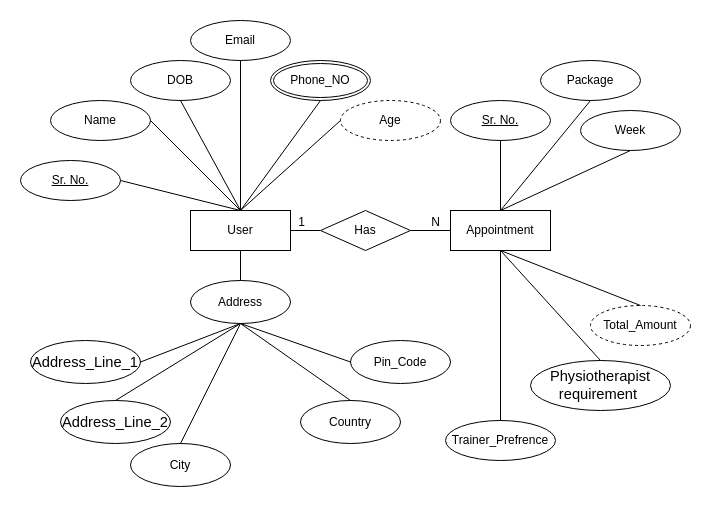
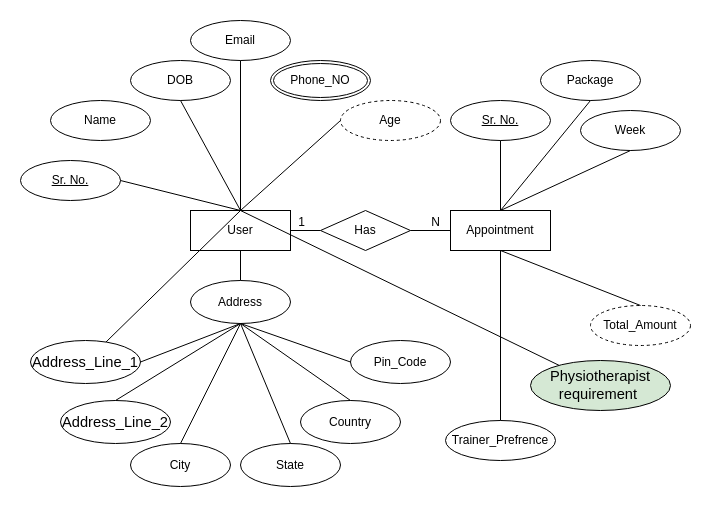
  <mxCell id="0" />
  <mxCell id="1" parent="0" />
  <mxCell id="2" value="Name" style="ellipse;whiteSpace=wrap;html=1;align=center;" parent="1" vertex="1"><mxGeometry x="50" y="100" width="100" height="40" as="geometry" /></mxCell>
  <mxCell id="3" value="User" style="whiteSpace=wrap;html=1;align=center;" parent="1" vertex="1"><mxGeometry x="190" y="210" width="100" height="40" as="geometry" /></mxCell>
  <mxCell id="4" value="DOB" style="ellipse;whiteSpace=wrap;html=1;align=center;" parent="1" vertex="1"><mxGeometry x="130" y="60" width="100" height="40" as="geometry" /></mxCell>
  <mxCell id="5" value="Email" style="ellipse;whiteSpace=wrap;html=1;align=center;" parent="1" vertex="1"><mxGeometry x="190" y="20" width="100" height="40" as="geometry" /></mxCell>
  <mxCell id="6" value="Address" style="ellipse;whiteSpace=wrap;html=1;align=center;" parent="1" vertex="1"><mxGeometry x="190" y="280" width="100" height="43" as="geometry" /></mxCell>
  <mxCell id="7" value="City" style="ellipse;whiteSpace=wrap;html=1;align=center;" parent="1" vertex="1"><mxGeometry x="130" y="443" width="100" height="43" as="geometry" /></mxCell>
  <mxCell id="8" value="&lt;span id=&quot;docs-internal-guid-7f4886b5-7fff-5111-8bc1-76f98fca6006&quot;&gt;&lt;span style=&quot;font-size: 11pt ; font-family: &amp;#34;calibri&amp;#34; , sans-serif ; background-color: transparent ; vertical-align: baseline&quot;&gt;Address_Line_2&lt;/span&gt;&lt;/span&gt;" style="ellipse;whiteSpace=wrap;html=1;align=center;" parent="1" vertex="1"><mxGeometry x="60" y="400" width="110" height="43" as="geometry" /></mxCell>
  <mxCell id="9" value="&lt;span id=&quot;docs-internal-guid-7f4886b5-7fff-5111-8bc1-76f98fca6006&quot;&gt;&lt;span style=&quot;font-size: 11pt ; font-family: &amp;#34;calibri&amp;#34; , sans-serif ; background-color: transparent ; vertical-align: baseline&quot;&gt;Address_Line_1 &lt;/span&gt;&lt;/span&gt;" style="ellipse;whiteSpace=wrap;html=1;align=center;" parent="1" vertex="1"><mxGeometry x="30" y="340" width="110" height="43" as="geometry" /></mxCell>
  <mxCell id="10" value="Country" style="ellipse;whiteSpace=wrap;html=1;align=center;" parent="1" vertex="1"><mxGeometry x="300" y="400" width="100" height="43" as="geometry" /></mxCell>
+ <mxCell id="11" value="State" style="ellipse;whiteSpace=wrap;html=1;align=center;" parent="1" vertex="1"><mxGeometry x="240" y="443" width="100" height="43" as="geometry" /></mxCell>
  <mxCell id="12" value="Age" style="ellipse;whiteSpace=wrap;html=1;align=center;dashed=1;" parent="1" vertex="1"><mxGeometry x="340" y="100" width="100" height="40" as="geometry" /></mxCell>
  <mxCell id="13" value="Pin_Code" style="ellipse;whiteSpace=wrap;html=1;align=center;" parent="1" vertex="1"><mxGeometry x="350" y="340" width="100" height="43" as="geometry" /></mxCell>
  <mxCell id="14" value="" style="endArrow=none;html=1;exitX=0.5;exitY=1;exitDx=0;exitDy=0;entryX=0.5;entryY=0;entryDx=0;entryDy=0;" parent="1" source="6" target="10" edge="1"><mxGeometry width="50" height="50" relative="1" as="geometry"><mxPoint x="290" y="340" as="sourcePoint" /><mxPoint x="300" y="453" as="targetPoint" /></mxGeometry></mxCell>
  <mxCell id="15" value="" style="endArrow=none;html=1;exitX=0.5;exitY=1;exitDx=0;exitDy=0;entryX=0;entryY=0.5;entryDx=0;entryDy=0;" parent="1" source="6" target="13" edge="1"><mxGeometry width="50" height="50" relative="1" as="geometry"><mxPoint x="290" y="340" as="sourcePoint" /><mxPoint x="300" y="453" as="targetPoint" /></mxGeometry></mxCell>
  <mxCell id="16" value="" style="endArrow=none;html=1;entryX=0.5;entryY=1;entryDx=0;entryDy=0;exitX=0.5;exitY=0;exitDx=0;exitDy=0;" parent="1" source="6" target="3" edge="1"><mxGeometry width="50" height="50" relative="1" as="geometry"><mxPoint x="360" y="330" as="sourcePoint" /><mxPoint x="410" y="280" as="targetPoint" /></mxGeometry></mxCell>
+ <mxCell id="17" value="" style="endArrow=none;html=1;exitX=0.5;exitY=1;exitDx=0;exitDy=0;entryX=0.5;entryY=0;entryDx=0;entryDy=0;" parent="1" source="6" target="11" edge="1"><mxGeometry width="50" height="50" relative="1" as="geometry"><mxPoint x="290" y="340" as="sourcePoint" /><mxPoint x="300" y="453" as="targetPoint" /></mxGeometry></mxCell>
  <mxCell id="18" value="" style="endArrow=none;html=1;exitX=0.5;exitY=1;exitDx=0;exitDy=0;entryX=0.5;entryY=0;entryDx=0;entryDy=0;" parent="1" source="6" target="7" edge="1"><mxGeometry width="50" height="50" relative="1" as="geometry"><mxPoint x="290" y="340" as="sourcePoint" /><mxPoint x="300" y="453" as="targetPoint" /></mxGeometry></mxCell>
  <mxCell id="19" value="" style="endArrow=none;html=1;exitX=0.5;exitY=1;exitDx=0;exitDy=0;entryX=0.5;entryY=0;entryDx=0;entryDy=0;" parent="1" source="6" target="8" edge="1"><mxGeometry width="50" height="50" relative="1" as="geometry"><mxPoint x="290" y="340" as="sourcePoint" /><mxPoint x="300" y="453" as="targetPoint" /></mxGeometry></mxCell>
  <mxCell id="20" value="" style="endArrow=none;html=1;exitX=0.5;exitY=1;exitDx=0;exitDy=0;entryX=1;entryY=0.5;entryDx=0;entryDy=0;" parent="1" source="6" target="9" edge="1"><mxGeometry width="50" height="50" relative="1" as="geometry"><mxPoint x="290" y="340" as="sourcePoint" /><mxPoint x="300" y="453" as="targetPoint" /></mxGeometry></mxCell>
  <mxCell id="21" value="Phone_NO" style="ellipse;shape=doubleEllipse;margin=3;whiteSpace=wrap;html=1;align=center;" parent="1" vertex="1"><mxGeometry x="270" y="60" width="100" height="40" as="geometry" /></mxCell>
  <mxCell id="22" value="" style="endArrow=none;html=1;entryX=0.5;entryY=1;entryDx=0;entryDy=0;exitX=0.5;exitY=0;exitDx=0;exitDy=0;" parent="1" source="3" target="5" edge="1"><mxGeometry width="50" height="50" relative="1" as="geometry"><mxPoint x="250" y="290" as="sourcePoint" /><mxPoint x="250" y="260" as="targetPoint" /></mxGeometry></mxCell>
  <mxCell id="23" value="" style="endArrow=none;html=1;exitX=0.5;exitY=0;exitDx=0;exitDy=0;entryX=0.5;entryY=1;entryDx=0;entryDy=0;" parent="1" source="3" target="4" edge="1"><mxGeometry width="50" height="50" relative="1" as="geometry"><mxPoint x="240" y="210" as="sourcePoint" /><mxPoint x="210" y="80" as="targetPoint" /></mxGeometry></mxCell>
- <mxCell id="24" value="" style="endArrow=none;html=1;exitX=0.5;exitY=0;exitDx=0;exitDy=0;entryX=1;entryY=0.5;entryDx=0;entryDy=0;" parent="1" source="3" target="2" edge="1"><mxGeometry width="50" height="50" relative="1" as="geometry"><mxPoint x="240" y="210" as="sourcePoint" /><mxPoint x="210" y="80" as="targetPoint" /></mxGeometry></mxCell>
- <mxCell id="25" value="" style="endArrow=none;html=1;entryX=0.5;entryY=1;entryDx=0;entryDy=0;exitX=0.5;exitY=0;exitDx=0;exitDy=0;" parent="1" source="3" target="21" edge="1"><mxGeometry width="50" height="50" relative="1" as="geometry"><mxPoint x="250" y="290" as="sourcePoint" /><mxPoint x="250" y="260" as="targetPoint" /></mxGeometry></mxCell>
+ <mxCell id="24" value="" style="endArrow=none;html=1;exitX=0.5;exitY=0;exitDx=0;exitDy=0;" parent="1" source="3" target="34" edge="1"><mxGeometry width="50" height="50" relative="1" as="geometry"><mxPoint x="240" y="210" as="sourcePoint" /><mxPoint x="210" y="80" as="targetPoint" /></mxGeometry></mxCell>
+ <mxCell id="25" value="" style="endArrow=none;html=1;exitX=0.5;exitY=0;exitDx=0;exitDy=0;" parent="1" source="3" target="9" edge="1"><mxGeometry width="50" height="50" relative="1" as="geometry"><mxPoint x="250" y="290" as="sourcePoint" /><mxPoint x="250" y="260" as="targetPoint" /></mxGeometry></mxCell>
  <mxCell id="26" value="" style="endArrow=none;html=1;entryX=0;entryY=0.5;entryDx=0;entryDy=0;exitX=0.5;exitY=0;exitDx=0;exitDy=0;" parent="1" source="3" target="12" edge="1"><mxGeometry width="50" height="50" relative="1" as="geometry"><mxPoint x="250" y="290" as="sourcePoint" /><mxPoint x="250" y="260" as="targetPoint" /></mxGeometry></mxCell>
  <mxCell id="27" value="Appointment" style="whiteSpace=wrap;html=1;align=center;" parent="1" vertex="1"><mxGeometry x="450" y="210" width="100" height="40" as="geometry" /></mxCell>
  <mxCell id="28" value="Sr. No." style="ellipse;whiteSpace=wrap;html=1;align=center;fontStyle=4;" parent="1" vertex="1"><mxGeometry x="20" y="160" width="100" height="40" as="geometry" /></mxCell>
  <mxCell id="29" value="" style="endArrow=none;html=1;exitX=0.5;exitY=0;exitDx=0;exitDy=0;entryX=1;entryY=0.5;entryDx=0;entryDy=0;" parent="1" source="3" target="28" edge="1"><mxGeometry width="50" height="50" relative="1" as="geometry"><mxPoint x="240" y="210" as="sourcePoint" /><mxPoint x="210" y="80" as="targetPoint" /></mxGeometry></mxCell>
  <mxCell id="30" value="Sr. No." style="ellipse;whiteSpace=wrap;html=1;align=center;fontStyle=4;" parent="1" vertex="1"><mxGeometry x="450" y="100" width="100" height="40" as="geometry" /></mxCell>
  <mxCell id="31" value="" style="endArrow=none;html=1;entryX=0.5;entryY=1;entryDx=0;entryDy=0;exitX=0.5;exitY=0;exitDx=0;exitDy=0;" parent="1" source="27" target="30" edge="1"><mxGeometry width="50" height="50" relative="1" as="geometry"><mxPoint x="250" y="220" as="sourcePoint" /><mxPoint x="350" y="130" as="targetPoint" /></mxGeometry></mxCell>
  <mxCell id="32" value="Trainer_Prefrence" style="ellipse;whiteSpace=wrap;html=1;align=center;" parent="1" vertex="1"><mxGeometry x="445" y="420" width="110" height="40" as="geometry" /></mxCell>
  <mxCell id="33" value="" style="endArrow=none;html=1;entryX=0.5;entryY=0;entryDx=0;entryDy=0;exitX=0.5;exitY=1;exitDx=0;exitDy=0;" parent="1" source="27" target="32" edge="1"><mxGeometry width="50" height="50" relative="1" as="geometry"><mxPoint x="250" y="220" as="sourcePoint" /><mxPoint x="350" y="130" as="targetPoint" /></mxGeometry></mxCell>
- <mxCell id="34" value="&lt;span id=&quot;docs-internal-guid-bdcaefaa-7fff-0475-c1e9-c0f9a5e005fe&quot;&gt;&lt;span style=&quot;font-size: 11pt ; font-family: &amp;#34;calibri&amp;#34; , sans-serif ; background-color: transparent ; vertical-align: baseline&quot;&gt;Physiotherapist requirement&amp;nbsp;&lt;/span&gt;&lt;/span&gt;" style="ellipse;whiteSpace=wrap;html=1;align=center;" parent="1" vertex="1"><mxGeometry x="530" y="360" width="140" height="50" as="geometry" /></mxCell>
- <mxCell id="35" value="" style="endArrow=none;html=1;entryX=0.5;entryY=0;entryDx=0;entryDy=0;exitX=0.5;exitY=1;exitDx=0;exitDy=0;" parent="1" source="27" target="34" edge="1"><mxGeometry width="50" height="50" relative="1" as="geometry"><mxPoint x="250" y="220" as="sourcePoint" /><mxPoint x="350" y="130" as="targetPoint" /></mxGeometry></mxCell>
+ <mxCell id="34" value="&lt;span id=&quot;docs-internal-guid-bdcaefaa-7fff-0475-c1e9-c0f9a5e005fe&quot;&gt;&lt;span style=&quot;font-size: 11pt ; font-family: &amp;#34;calibri&amp;#34; , sans-serif ; background-color: transparent ; vertical-align: baseline&quot;&gt;Physiotherapist requirement&amp;nbsp;&lt;/span&gt;&lt;/span&gt;" style="ellipse;whiteSpace=wrap;html=1;align=center;fillColor=#d5e8d4;" parent="1" vertex="1"><mxGeometry x="530" y="360" width="140" height="50" as="geometry" /></mxCell>
  <mxCell id="36" value="Package" style="ellipse;whiteSpace=wrap;html=1;align=center;" parent="1" vertex="1"><mxGeometry x="540" y="60" width="100" height="40" as="geometry" /></mxCell>
  <mxCell id="37" value="" style="endArrow=none;html=1;entryX=0.5;entryY=1;entryDx=0;entryDy=0;exitX=0.5;exitY=0;exitDx=0;exitDy=0;" parent="1" source="27" target="36" edge="1"><mxGeometry width="50" height="50" relative="1" as="geometry"><mxPoint x="250" y="220" as="sourcePoint" /><mxPoint x="350" y="130" as="targetPoint" /></mxGeometry></mxCell>
  <mxCell id="38" value="Total_Amount" style="ellipse;whiteSpace=wrap;html=1;align=center;dashed=1;" parent="1" vertex="1"><mxGeometry x="590" y="305" width="100" height="40" as="geometry" /></mxCell>
  <mxCell id="39" value="" style="endArrow=none;html=1;entryX=0.5;entryY=0;entryDx=0;entryDy=0;exitX=0.5;exitY=1;exitDx=0;exitDy=0;" parent="1" source="27" target="38" edge="1"><mxGeometry width="50" height="50" relative="1" as="geometry"><mxPoint x="250" y="220" as="sourcePoint" /><mxPoint x="350" y="130" as="targetPoint" /></mxGeometry></mxCell>
  <mxCell id="40" value="Week" style="ellipse;whiteSpace=wrap;html=1;align=center;" parent="1" vertex="1"><mxGeometry x="580" y="110" width="100" height="40" as="geometry" /></mxCell>
  <mxCell id="41" value="" style="endArrow=none;html=1;entryX=0.5;entryY=1;entryDx=0;entryDy=0;exitX=0.5;exitY=0;exitDx=0;exitDy=0;" parent="1" source="27" target="40" edge="1"><mxGeometry width="50" height="50" relative="1" as="geometry"><mxPoint x="250" y="220" as="sourcePoint" /><mxPoint x="350" y="130" as="targetPoint" /></mxGeometry></mxCell>
  <mxCell id="42" value="Has" style="shape=rhombus;perimeter=rhombusPerimeter;whiteSpace=wrap;html=1;align=center;" vertex="1" parent="1"><mxGeometry x="320" y="210" width="90" height="40" as="geometry" /></mxCell>
  <mxCell id="43" value="" style="endArrow=none;html=1;rounded=0;exitX=1;exitY=0.5;exitDx=0;exitDy=0;entryX=0;entryY=0.5;entryDx=0;entryDy=0;" edge="1" parent="1" source="3" target="42"><mxGeometry relative="1" as="geometry"><mxPoint x="300" y="240" as="sourcePoint" /><mxPoint x="340" y="240" as="targetPoint" /></mxGeometry></mxCell>
  <mxCell id="44" value="1" style="resizable=0;html=1;align=right;verticalAlign=bottom;" connectable="0" vertex="1" parent="43"><mxGeometry x="1" relative="1" as="geometry"><mxPoint x="-15" as="offset" /></mxGeometry></mxCell>
  <mxCell id="45" value="" style="endArrow=none;html=1;rounded=0;exitX=1;exitY=0.5;exitDx=0;exitDy=0;entryX=0;entryY=0.5;entryDx=0;entryDy=0;" edge="1" parent="1" source="42" target="27"><mxGeometry relative="1" as="geometry"><mxPoint x="310" y="340" as="sourcePoint" /><mxPoint x="460" y="240" as="targetPoint" /></mxGeometry></mxCell>
  <mxCell id="46" value="N" style="resizable=0;html=1;align=right;verticalAlign=bottom;" connectable="0" vertex="1" parent="45"><mxGeometry x="1" relative="1" as="geometry"><mxPoint x="-10" as="offset" /></mxGeometry></mxCell>
